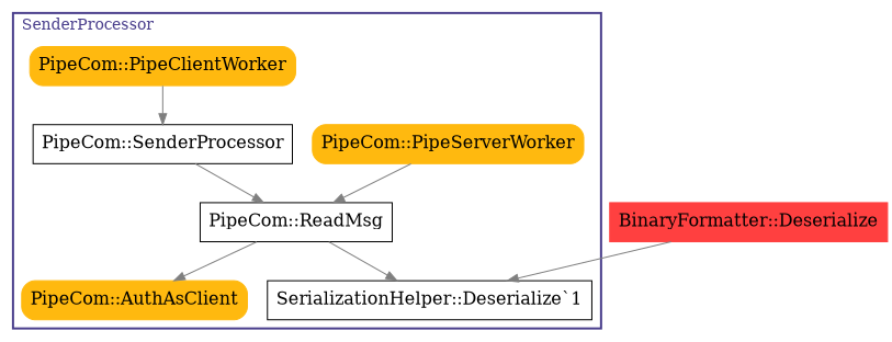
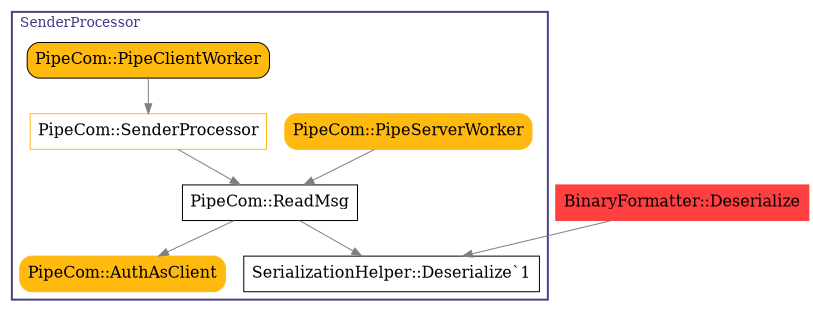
  digraph {
    node [fontsize=16 shape=box]
    edge [color=gray50]
    n1 [label="SerializationHelper::Deserialize`1"]
    n2 [label="PipeCom::ReadMsg"]
    n3 [color=darkgoldenrod1 fillcolor=darkgoldenrod1 label="PipeCom::PipeServerWorker" style="filled, rounded"]
-   n4 [label="PipeCom::SenderProcessor"]
+   n4 [label="PipeCom::SenderProcessor" color=darkgoldenrod1]
    n5 [color=darkgoldenrod1 fillcolor=darkgoldenrod1 label="PipeCom::AuthAsClient" style="filled, rounded"]
-   n6 [color=darkgoldenrod1 fillcolor=darkgoldenrod1 label="PipeCom::PipeClientWorker" style="filled, rounded"]
+   n6 [color=black fillcolor=darkgoldenrod1 label="PipeCom::PipeClientWorker" style="filled, rounded"]
    n7 [color=brown1 fillcolor=brown1 label="BinaryFormatter::Deserialize" style=filled]
    subgraph cluster_1 {
      color=darkslateblue
      fontcolor=darkslateblue
      label=SenderProcessor
      labeljust=l
      penwidth=2
      n1
      n2
      n3
      n4
      n5
      n6
    }
    n2 -> n1
    n2 -> n5
    n3 -> n2
    n4 -> n2
    n6 -> n4
    n7 -> n1
  }
